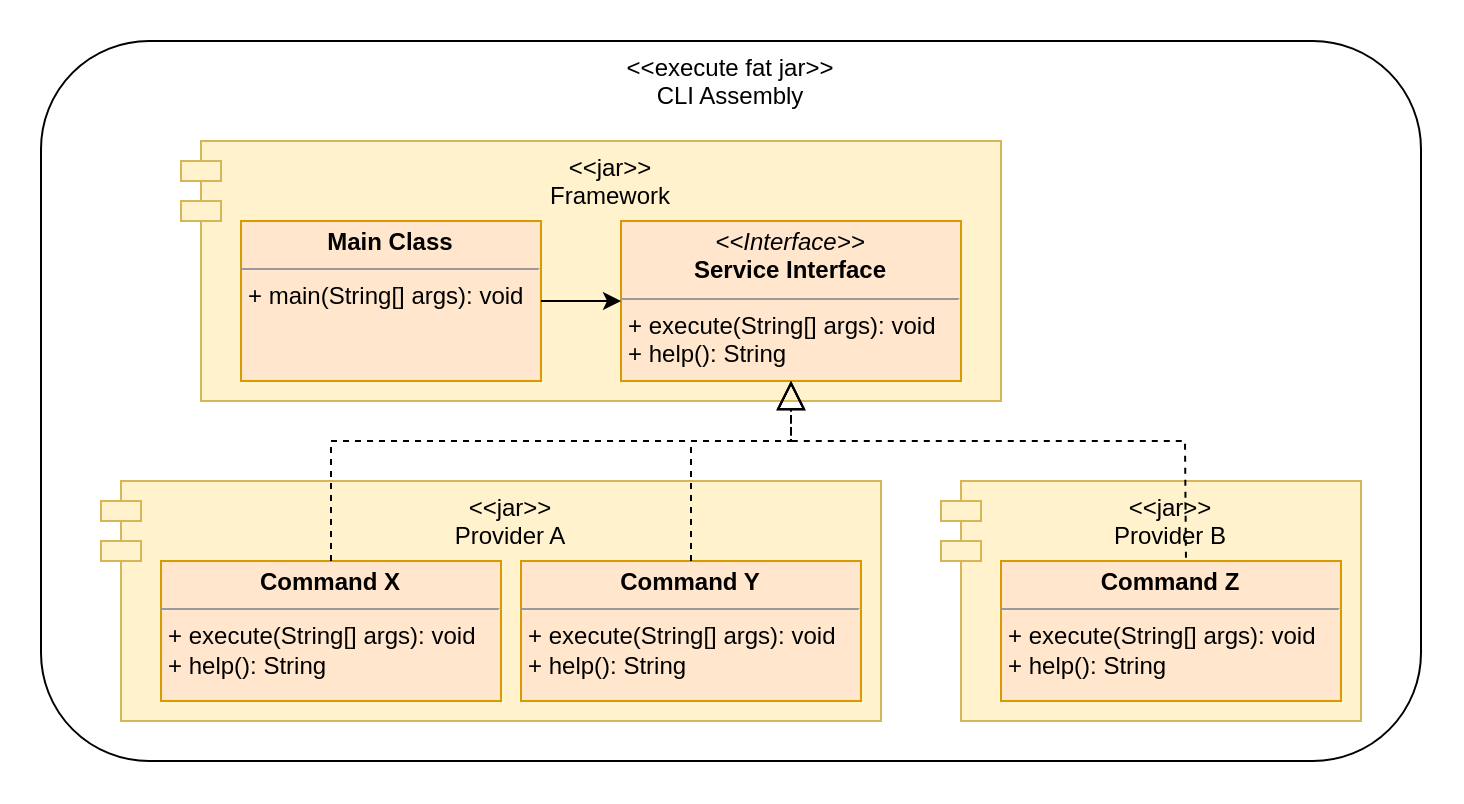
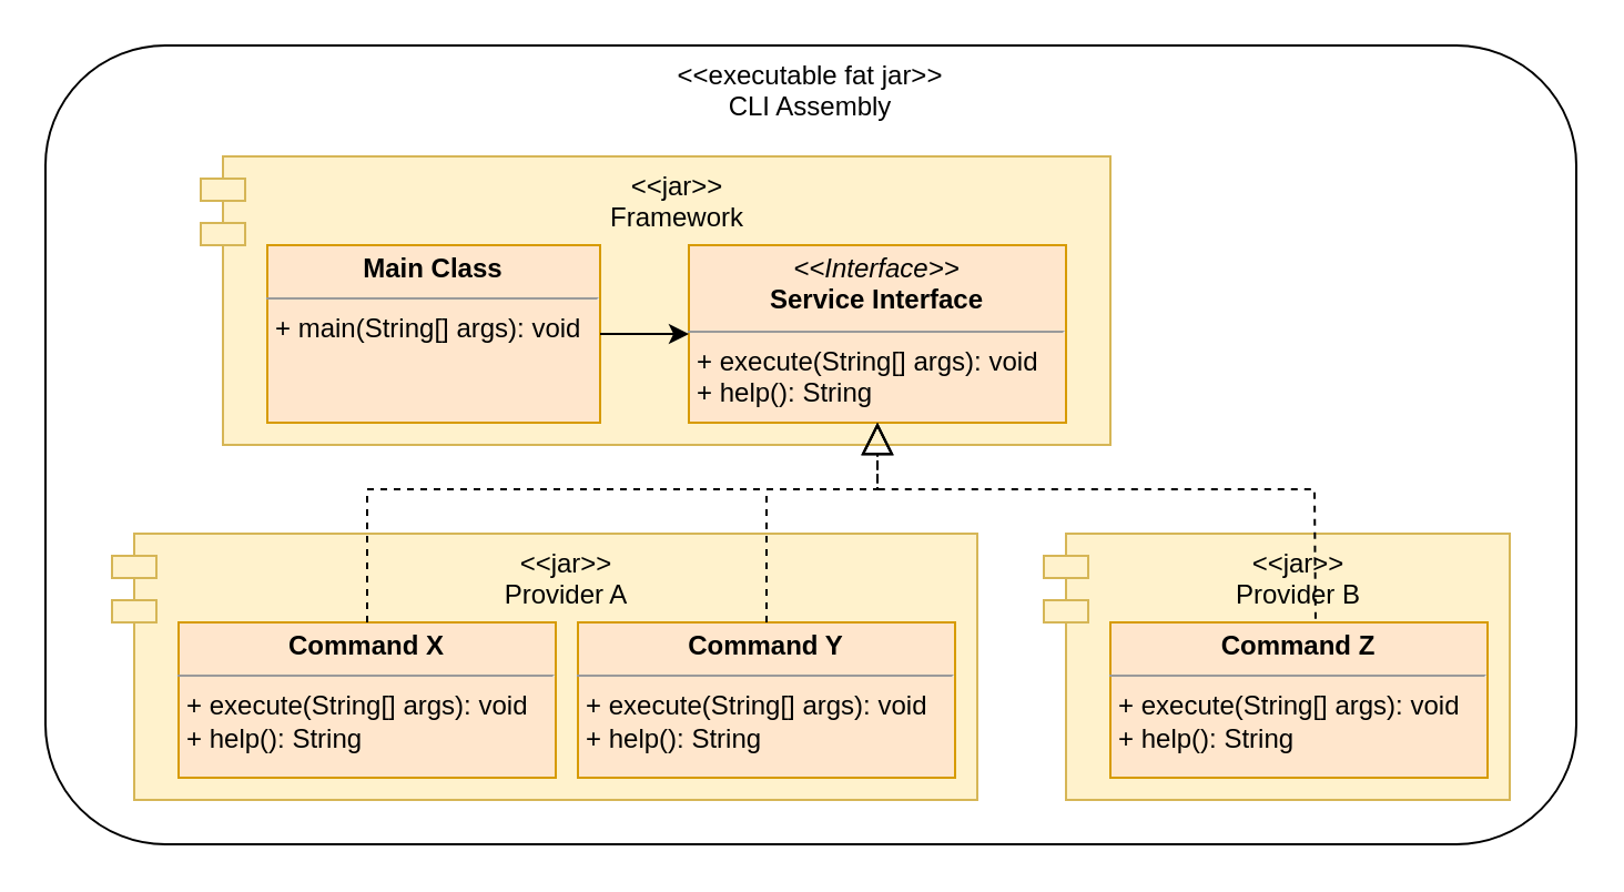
  <mxCell id="0" />
  <mxCell id="1" parent="0" />
- <mxCell id="2" value="&amp;lt;&amp;lt;execute fat jar&amp;gt;&amp;gt;&lt;br&gt;CLI Assembly" style="rounded=1;whiteSpace=wrap;html=1;verticalAlign=top;" vertex="1" parent="1"><mxGeometry x="20" y="20" width="690" height="360" as="geometry" /></mxCell>
+ <mxCell id="2" value="&amp;lt;&amp;lt;executable fat jar&amp;gt;&amp;gt;&lt;br&gt;CLI Assembly" style="rounded=1;whiteSpace=wrap;html=1;verticalAlign=top;" vertex="1" parent="1"><mxGeometry x="20" y="20" width="690" height="360" as="geometry" /></mxCell>
  <mxCell id="3" value="&lt;&lt;jar&gt;&gt;&#10;Framework&#10;" style="shape=module;align=left;spacingLeft=20;align=center;verticalAlign=top;fillColor=#fff2cc;strokeColor=#d6b656;" vertex="1" parent="1"><mxGeometry x="90" y="70" width="410" height="130" as="geometry" /></mxCell>
  <mxCell id="4" value="&lt;p style=&quot;margin: 0px ; margin-top: 4px ; text-align: center&quot;&gt;&lt;b&gt;Main Class&lt;/b&gt;&lt;/p&gt;&lt;hr size=&quot;1&quot;&gt;&lt;p style=&quot;margin: 0px ; margin-left: 4px&quot;&gt;&lt;/p&gt;&lt;p style=&quot;margin: 0px ; margin-left: 4px&quot;&gt;+ main(String[] args): void&lt;/p&gt;" style="verticalAlign=top;align=left;overflow=fill;fontSize=12;fontFamily=Helvetica;html=1;fillColor=#ffe6cc;strokeColor=#d79b00;" vertex="1" parent="1"><mxGeometry x="120" y="110" width="150" height="80" as="geometry" /></mxCell>
  <mxCell id="5" value="&lt;p style=&quot;margin: 0px ; margin-top: 4px ; text-align: center&quot;&gt;&lt;i&gt;&amp;lt;&amp;lt;Interface&amp;gt;&amp;gt;&lt;/i&gt;&lt;br&gt;&lt;b&gt;Service Interface&lt;/b&gt;&lt;/p&gt;&lt;hr size=&quot;1&quot;&gt;&lt;p style=&quot;margin: 0px ; margin-left: 4px&quot;&gt;&lt;/p&gt;&lt;p style=&quot;margin: 0px ; margin-left: 4px&quot;&gt;+ execute(String[] args): void&lt;br&gt;+ help(): String&lt;/p&gt;" style="verticalAlign=top;align=left;overflow=fill;fontSize=12;fontFamily=Helvetica;html=1;fillColor=#ffe6cc;strokeColor=#d79b00;" vertex="1" parent="1"><mxGeometry x="310" y="110" width="170" height="80" as="geometry" /></mxCell>
  <mxCell id="6" value="" style="endArrow=classic;html=1;rounded=0;exitX=1;exitY=0.5;exitDx=0;exitDy=0;" edge="1" parent="1" source="4" target="5"><mxGeometry width="50" height="50" relative="1" as="geometry"><mxPoint x="360" y="370" as="sourcePoint" /><mxPoint x="410" y="320" as="targetPoint" /></mxGeometry></mxCell>
  <mxCell id="7" value="&lt;&lt;jar&gt;&gt;&#10;Provider A&#10;" style="shape=module;align=left;spacingLeft=20;align=center;verticalAlign=top;fillColor=#fff2cc;strokeColor=#d6b656;" vertex="1" parent="1"><mxGeometry x="50" y="240" width="390" height="120" as="geometry" /></mxCell>
  <mxCell id="8" value="&lt;p style=&quot;margin: 0px ; margin-top: 4px ; text-align: center&quot;&gt;&lt;b&gt;Command X&lt;/b&gt;&lt;/p&gt;&lt;hr size=&quot;1&quot;&gt;&lt;p style=&quot;margin: 0px ; margin-left: 4px&quot;&gt;&lt;/p&gt;&lt;p style=&quot;margin: 0px ; margin-left: 4px&quot;&gt;+ execute(String[] args): void&lt;br&gt;+ help(): String&lt;/p&gt;" style="verticalAlign=top;align=left;overflow=fill;fontSize=12;fontFamily=Helvetica;html=1;fillColor=#ffe6cc;strokeColor=#d79b00;" vertex="1" parent="1"><mxGeometry x="80" y="280" width="170" height="70" as="geometry" /></mxCell>
  <mxCell id="9" value="&lt;p style=&quot;margin: 0px ; margin-top: 4px ; text-align: center&quot;&gt;&lt;b&gt;Command Y&lt;/b&gt;&lt;/p&gt;&lt;hr size=&quot;1&quot;&gt;&lt;p style=&quot;margin: 0px ; margin-left: 4px&quot;&gt;&lt;/p&gt;&lt;p style=&quot;margin: 0px ; margin-left: 4px&quot;&gt;+ execute(String[] args): void&lt;br&gt;+ help(): String&lt;/p&gt;" style="verticalAlign=top;align=left;overflow=fill;fontSize=12;fontFamily=Helvetica;html=1;fillColor=#ffe6cc;strokeColor=#d79b00;" vertex="1" parent="1"><mxGeometry x="260" y="280" width="170" height="70" as="geometry" /></mxCell>
  <mxCell id="10" value="&lt;&lt;jar&gt;&gt;&#10;Provider B&#10;" style="shape=module;align=left;spacingLeft=20;align=center;verticalAlign=top;fillColor=#fff2cc;strokeColor=#d6b656;" vertex="1" parent="1"><mxGeometry x="470" y="240" width="210" height="120" as="geometry" /></mxCell>
  <mxCell id="11" value="&lt;p style=&quot;margin: 0px ; margin-top: 4px ; text-align: center&quot;&gt;&lt;b&gt;Command Z&lt;/b&gt;&lt;/p&gt;&lt;hr size=&quot;1&quot;&gt;&lt;p style=&quot;margin: 0px ; margin-left: 4px&quot;&gt;&lt;/p&gt;&lt;p style=&quot;margin: 0px ; margin-left: 4px&quot;&gt;+ execute(String[] args): void&lt;br&gt;+ help(): String&lt;/p&gt;" style="verticalAlign=top;align=left;overflow=fill;fontSize=12;fontFamily=Helvetica;html=1;fillColor=#ffe6cc;strokeColor=#d79b00;" vertex="1" parent="1"><mxGeometry x="500" y="280" width="170" height="70" as="geometry" /></mxCell>
  <mxCell id="12" value="" style="endArrow=block;dashed=1;endFill=0;endSize=12;html=1;rounded=0;entryX=0.5;entryY=1;entryDx=0;entryDy=0;exitX=0.5;exitY=0;exitDx=0;exitDy=0;" edge="1" parent="1" source="8" target="5"><mxGeometry width="160" relative="1" as="geometry"><mxPoint x="300" y="350" as="sourcePoint" /><mxPoint x="460" y="350" as="targetPoint" /><Array as="points"><mxPoint x="165" y="220" /><mxPoint x="395" y="220" /></Array></mxGeometry></mxCell>
  <mxCell id="13" value="" style="endArrow=block;dashed=1;endFill=0;endSize=12;html=1;rounded=0;entryX=0.5;entryY=1;entryDx=0;entryDy=0;exitX=0.5;exitY=0;exitDx=0;exitDy=0;" edge="1" parent="1" source="9" target="5"><mxGeometry width="160" relative="1" as="geometry"><mxPoint x="175" y="290" as="sourcePoint" /><mxPoint x="405" y="200" as="targetPoint" /><Array as="points"><mxPoint x="345" y="220" /><mxPoint x="395" y="220" /></Array></mxGeometry></mxCell>
  <mxCell id="14" value="" style="endArrow=block;dashed=1;endFill=0;endSize=12;html=1;rounded=0;entryX=0.5;entryY=1;entryDx=0;entryDy=0;exitX=0.544;exitY=-0.023;exitDx=0;exitDy=0;exitPerimeter=0;" edge="1" parent="1" source="11" target="5"><mxGeometry width="160" relative="1" as="geometry"><mxPoint x="185" y="300" as="sourcePoint" /><mxPoint x="415" y="210" as="targetPoint" /><Array as="points"><mxPoint x="592" y="220" /><mxPoint x="395" y="220" /></Array></mxGeometry></mxCell>
